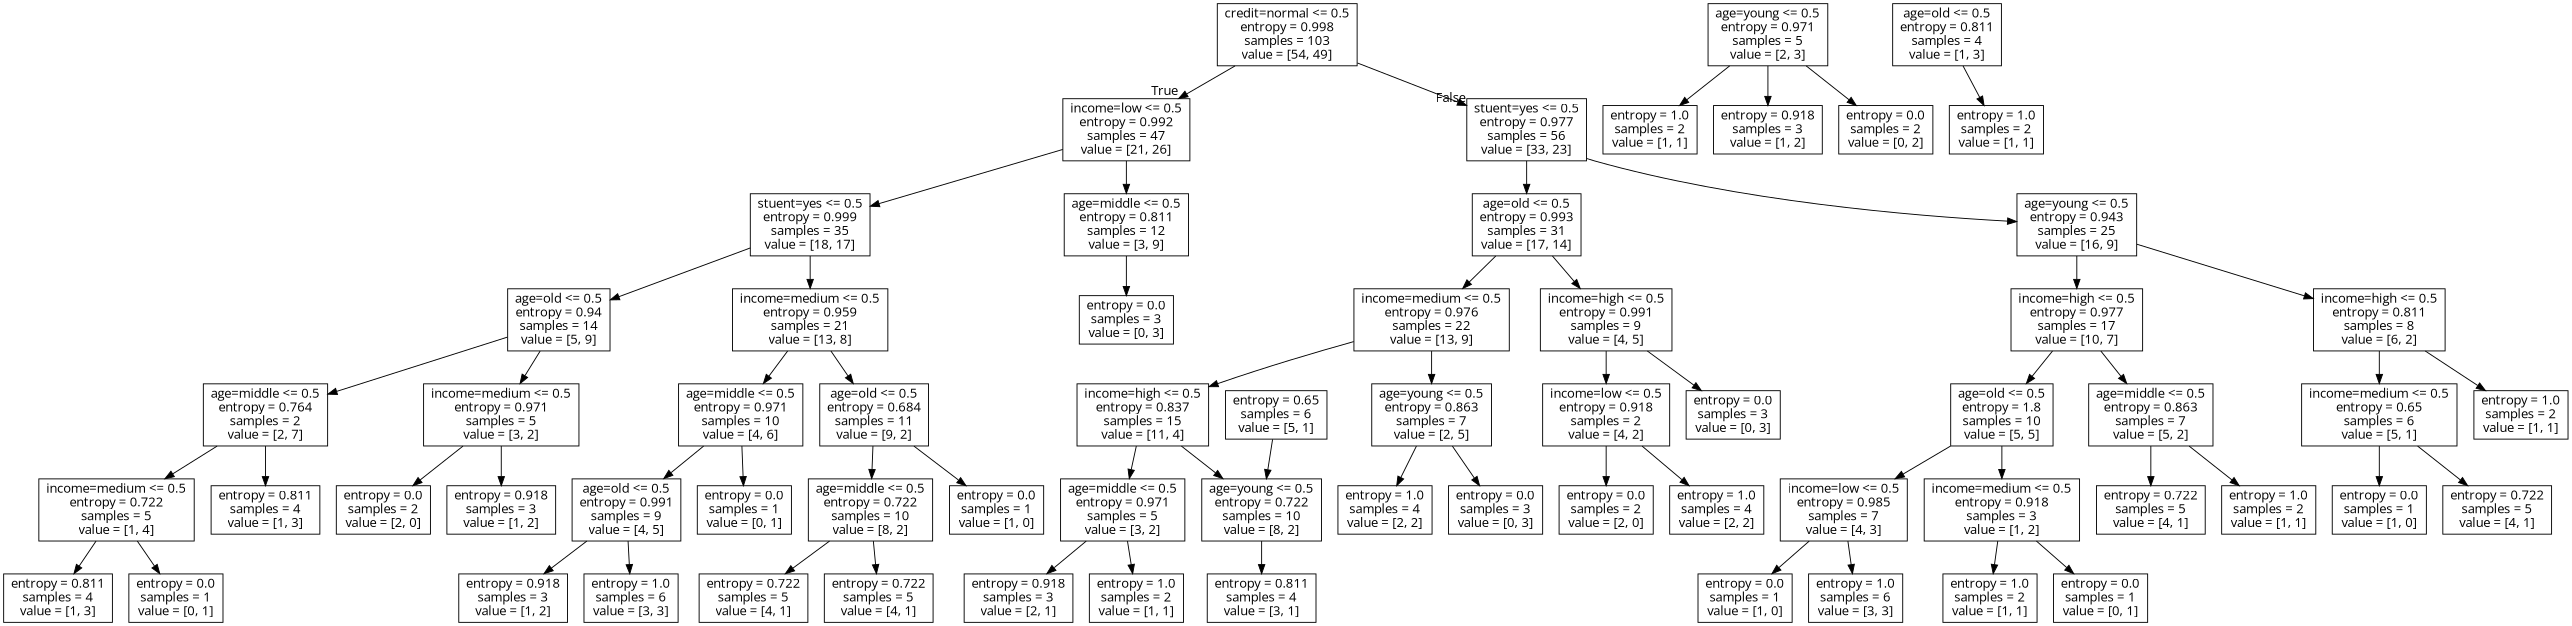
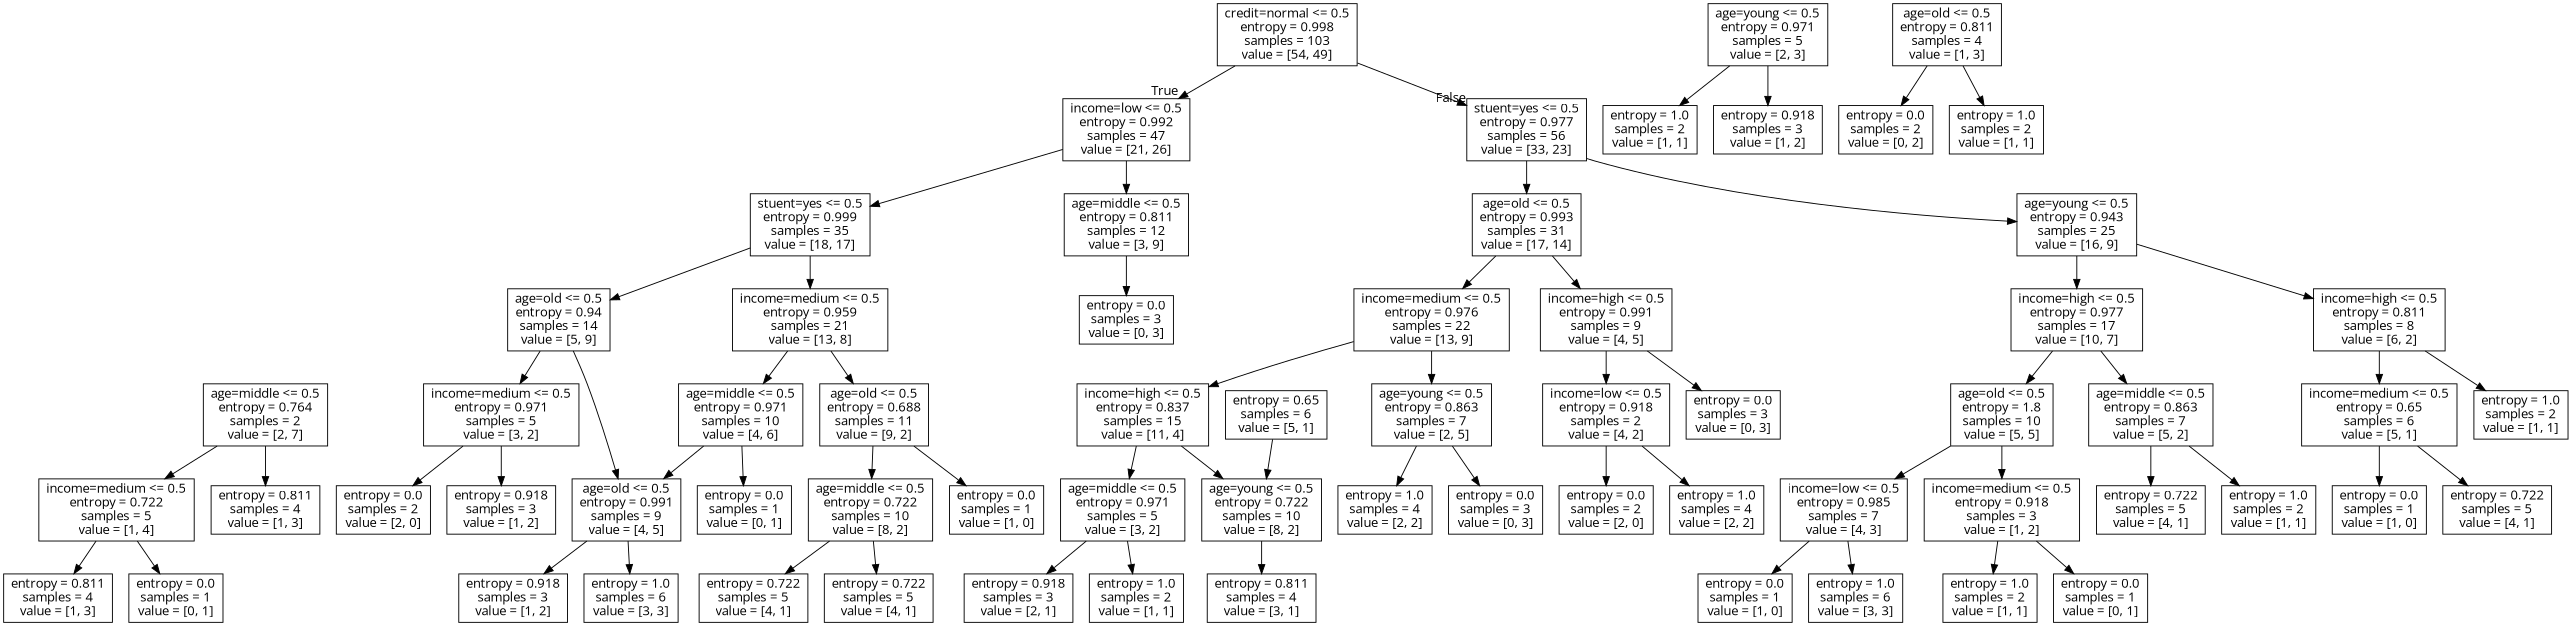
  digraph {
    fontname="Open Sans"
    node [fontname="Open Sans" shape=box]
    edge [fontname="Open Sans"]
    n1 [label="credit=normal <= 0.5\nentropy = 0.998\nsamples = 103\nvalue = [54, 49]"]
    n2 [label="income=low <= 0.5\nentropy = 0.992\nsamples = 47\nvalue = [21, 26]"]
    n3 [label="stuent=yes <= 0.5\nentropy = 0.977\nsamples = 56\nvalue = [33, 23]"]
    n4 [label="stuent=yes <= 0.5\nentropy = 0.999\nsamples = 35\nvalue = [18, 17]"]
    n5 [label="age=middle <= 0.5\nentropy = 0.811\nsamples = 12\nvalue = [3, 9]"]
    n6 [label="age=old <= 0.5\nentropy = 0.993\nsamples = 31\nvalue = [17, 14]"]
    n7 [label="age=young <= 0.5\nentropy = 0.943\nsamples = 25\nvalue = [16, 9]"]
    n8 [label="age=old <= 0.5\nentropy = 0.94\nsamples = 14\nvalue = [5, 9]"]
    n9 [label="income=medium <= 0.5\nentropy = 0.959\nsamples = 21\nvalue = [13, 8]"]
    n10 [label="entropy = 0.0\nsamples = 3\nvalue = [0, 3]"]
    n11 [label="age=middle <= 0.5\nentropy = 0.764\nsamples = 2\nvalue = [2, 7]"]
    n12 [label="income=medium <= 0.5\nentropy = 0.971\nsamples = 5\nvalue = [3, 2]"]
    n13 [label="age=middle <= 0.5\nentropy = 0.971\nsamples = 10\nvalue = [4, 6]"]
-   n14 [label="age=old <= 0.5\nentropy = 0.684\nsamples = 11\nvalue = [9, 2]"]
+   n14 [label="age=old <= 0.5\nentropy = 0.688\nsamples = 11\nvalue = [9, 2]"]
    n15 [label="income=medium <= 0.5\nentropy = 0.722\nsamples = 5\nvalue = [1, 4]"]
    n16 [label="entropy = 0.811\nsamples = 4\nvalue = [1, 3]"]
    n17 [label="entropy = 0.0\nsamples = 2\nvalue = [2, 0]"]
    n18 [label="entropy = 0.918\nsamples = 3\nvalue = [1, 2]"]
    n19 [label="entropy = 0.811\nsamples = 4\nvalue = [1, 3]"]
    n20 [label="entropy = 0.0\nsamples = 1\nvalue = [0, 1]"]
    n21 [label="age=old <= 0.5\nentropy = 0.991\nsamples = 9\nvalue = [4, 5]"]
    n22 [label="entropy = 0.0\nsamples = 1\nvalue = [0, 1]"]
    n23 [label="age=middle <= 0.5\nentropy = 0.722\nsamples = 10\nvalue = [8, 2]"]
    n24 [label="entropy = 0.0\nsamples = 1\nvalue = [1, 0]"]
    n25 [label="entropy = 0.918\nsamples = 3\nvalue = [1, 2]"]
    n26 [label="entropy = 1.0\nsamples = 6\nvalue = [3, 3]"]
    n27 [label="entropy = 0.722\nsamples = 5\nvalue = [4, 1]"]
    n28 [label="entropy = 0.722\nsamples = 5\nvalue = [4, 1]"]
    n29 [label="age=young <= 0.5\nentropy = 0.971\nsamples = 5\nvalue = [2, 3]"]
    n30 [label="entropy = 1.0\nsamples = 2\nvalue = [1, 1]"]
    n31 [label="entropy = 0.918\nsamples = 3\nvalue = [1, 2]"]
    n32 [label="age=old <= 0.5\nentropy = 0.811\nsamples = 4\nvalue = [1, 3]"]
    n33 [label="entropy = 1.0\nsamples = 2\nvalue = [1, 1]"]
    n34 [label="entropy = 0.0\nsamples = 2\nvalue = [0, 2]"]
    n35 [label="income=medium <= 0.5\nentropy = 0.976\nsamples = 22\nvalue = [13, 9]"]
    n36 [label="income=high <= 0.5\nentropy = 0.991\nsamples = 9\nvalue = [4, 5]"]
    n37 [label="income=high <= 0.5\nentropy = 0.977\nsamples = 17\nvalue = [10, 7]"]
    n38 [label="income=high <= 0.5\nentropy = 0.811\nsamples = 8\nvalue = [6, 2]"]
    n39 [label="income=high <= 0.5\nentropy = 0.837\nsamples = 15\nvalue = [11, 4]"]
    n40 [label="age=young <= 0.5\nentropy = 0.863\nsamples = 7\nvalue = [2, 5]"]
    n41 [label="income=low <= 0.5\nentropy = 0.918\nsamples = 2\nvalue = [4, 2]"]
    n42 [label="entropy = 0.0\nsamples = 3\nvalue = [0, 3]"]
    n43 [label="age=middle <= 0.5\nentropy = 0.971\nsamples = 5\nvalue = [3, 2]"]
    n44 [label="age=young <= 0.5\nentropy = 0.722\nsamples = 10\nvalue = [8, 2]"]
    n45 [label="entropy = 1.0\nsamples = 4\nvalue = [2, 2]"]
    n46 [label="entropy = 0.0\nsamples = 3\nvalue = [0, 3]"]
    n47 [label="entropy = 0.918\nsamples = 3\nvalue = [2, 1]"]
    n48 [label="entropy = 1.0\nsamples = 2\nvalue = [1, 1]"]
    n49 [label="entropy = 0.811\nsamples = 4\nvalue = [3, 1]"]
    n50 [label="entropy = 0.65\nsamples = 6\nvalue = [5, 1]"]
    n51 [label="entropy = 0.0\nsamples = 2\nvalue = [2, 0]"]
    n52 [label="entropy = 1.0\nsamples = 4\nvalue = [2, 2]"]
    n53 [label="age=old <= 0.5\nentropy = 1.8\nsamples = 10\nvalue = [5, 5]"]
    n54 [label="age=middle <= 0.5\nentropy = 0.863\nsamples = 7\nvalue = [5, 2]"]
    n55 [label="income=medium <= 0.5\nentropy = 0.65\nsamples = 6\nvalue = [5, 1]"]
    n56 [label="entropy = 1.0\nsamples = 2\nvalue = [1, 1]"]
    n57 [label="income=low <= 0.5\nentropy = 0.985\nsamples = 7\nvalue = [4, 3]"]
    n58 [label="income=medium <= 0.5\nentropy = 0.918\nsamples = 3\nvalue = [1, 2]"]
    n59 [label="entropy = 0.722\nsamples = 5\nvalue = [4, 1]"]
    n60 [label="entropy = 1.0\nsamples = 2\nvalue = [1, 1]"]
    n61 [label="entropy = 0.0\nsamples = 1\nvalue = [1, 0]"]
    n62 [label="entropy = 1.0\nsamples = 6\nvalue = [3, 3]"]
    n63 [label="entropy = 1.0\nsamples = 2\nvalue = [1, 1]"]
    n64 [label="entropy = 0.0\nsamples = 1\nvalue = [0, 1]"]
    n65 [label="entropy = 0.0\nsamples = 1\nvalue = [1, 0]"]
    n66 [label="entropy = 0.722\nsamples = 5\nvalue = [4, 1]"]
    n1 -> n2 [headlabel=True labelangle=45 labeldistance=2.5]
    n1 -> n3 [headlabel=False labelangle=-45 labeldistance=2.5]
    n2 -> n4
    n2 -> n5
    n3 -> n6
    n3 -> n7
    n4 -> n8
    n4 -> n9
    n5 -> n10
    n6 -> n35
    n6 -> n36
    n7 -> n37
    n7 -> n38
-   n8 -> n11
+   n8 -> n21
    n8 -> n12
    n9 -> n13
    n9 -> n14
    n11 -> n15
    n11 -> n16
    n12 -> n17
    n12 -> n18
    n13 -> n21
    n13 -> n22
    n14 -> n23
    n14 -> n24
    n15 -> n19
    n15 -> n20
    n21 -> n25
    n21 -> n26
    n23 -> n27
    n23 -> n28
    n29 -> n30
    n29 -> n31
    n32 -> n33
-   n29 -> n34
+   n32 -> n34
    n35 -> n39
    n35 -> n40
    n36 -> n41
    n36 -> n42
    n37 -> n53
    n37 -> n54
    n38 -> n55
    n38 -> n56
    n39 -> n43
    n39 -> n44
    n40 -> n45
    n40 -> n46
    n41 -> n51
    n41 -> n52
    n43 -> n47
    n43 -> n48
    n44 -> n49
    n50 -> n44
    n53 -> n57
    n53 -> n58
    n54 -> n59
    n54 -> n60
    n55 -> n65
    n55 -> n66
    n57 -> n61
    n57 -> n62
    n58 -> n63
    n58 -> n64
  }
